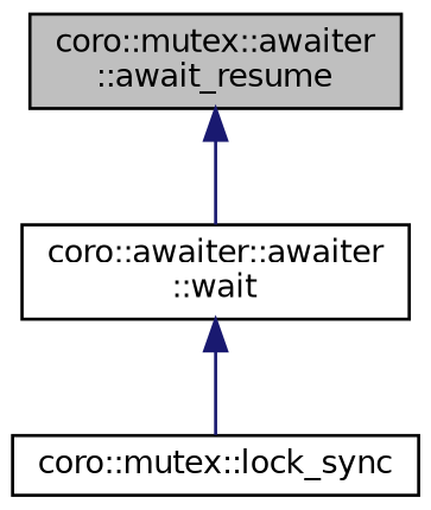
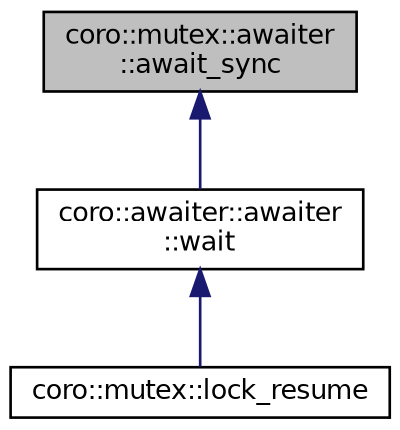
  digraph {
    rankdir=TB
    node [color=black fillcolor=white fontname=Helvetica fontsize=10 shape=record style=filled]
    edge [color=midnightblue dir=back fontname=Helvetica fontsize=10 labelfontname=Helvetica labelfontsize=10 style=solid]
-   n1 [fillcolor=grey75 fontcolor=black height=0.2 label="coro::mutex::awaiter\l::await_resume" width=0.4]
+   n1 [fillcolor=grey75 fontcolor=black height=0.2 label="coro::mutex::awaiter\l::await_sync" width=0.4]
    n2 [height=0.2 label="coro::awaiter::awaiter\l::wait" width=0.4]
-   n3 [height=0.2 label="coro::mutex::lock_sync" width=0.4]
+   n3 [height=0.2 label="coro::mutex::lock_resume" width=0.4]
    n1 -> n2
    n2 -> n3
  }
